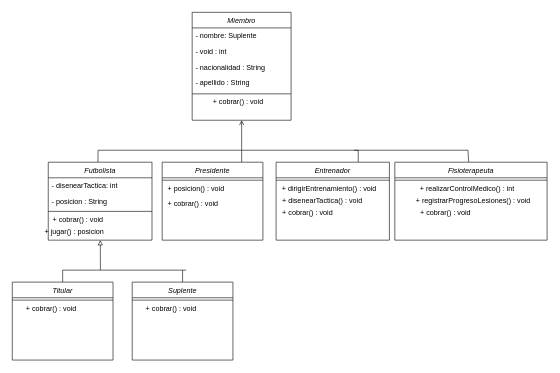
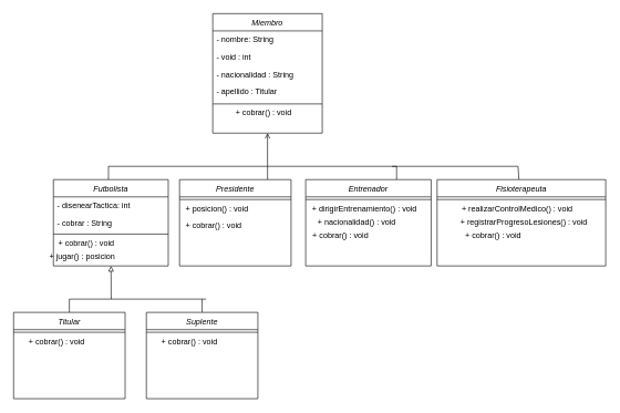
  <mxCell id="0" />
  <mxCell id="1" parent="0" />
  <mxCell id="2" value="Miembro" style="swimlane;fontStyle=2;align=center;verticalAlign=top;childLayout=stackLayout;horizontal=1;startSize=26;horizontalStack=0;resizeParent=1;resizeLast=0;collapsible=1;marginBottom=0;rounded=0;shadow=0;strokeWidth=1;" parent="1" vertex="1"><mxGeometry x="320" y="20" width="165" height="180" as="geometry"><mxRectangle x="230" y="140" width="160" height="26" as="alternateBounds" /></mxGeometry></mxCell>
- <mxCell id="3" value="- nombre: Suplente" style="text;align=left;verticalAlign=top;spacingLeft=4;spacingRight=4;overflow=hidden;rotatable=0;points=[[0,0.5],[1,0.5]];portConstraint=eastwest;" parent="2" vertex="1"><mxGeometry y="26" width="165" height="26" as="geometry" /></mxCell>
+ <mxCell id="3" value="- nombre: String" style="text;align=left;verticalAlign=top;spacingLeft=4;spacingRight=4;overflow=hidden;rotatable=0;points=[[0,0.5],[1,0.5]];portConstraint=eastwest;" parent="2" vertex="1"><mxGeometry y="26" width="165" height="26" as="geometry" /></mxCell>
  <mxCell id="4" value="- void : int" style="text;align=left;verticalAlign=top;spacingLeft=4;spacingRight=4;overflow=hidden;rotatable=0;points=[[0,0.5],[1,0.5]];portConstraint=eastwest;rounded=0;shadow=0;html=0;" parent="2" vertex="1"><mxGeometry y="52" width="165" height="26" as="geometry" /></mxCell>
  <mxCell id="5" value="- nacionalidad : String" style="text;align=left;verticalAlign=top;spacingLeft=4;spacingRight=4;overflow=hidden;rotatable=0;points=[[0,0.5],[1,0.5]];portConstraint=eastwest;rounded=0;shadow=0;html=0;" parent="2" vertex="1"><mxGeometry y="78" width="165" height="26" as="geometry" /></mxCell>
- <mxCell id="6" value="- apellido : String" style="text;align=left;verticalAlign=top;spacingLeft=4;spacingRight=4;overflow=hidden;rotatable=0;points=[[0,0.5],[1,0.5]];portConstraint=eastwest;" parent="2" vertex="1"><mxGeometry y="104" width="165" height="28" as="geometry" /></mxCell>
+ <mxCell id="6" value="- apellido : Titular" style="text;align=left;verticalAlign=top;spacingLeft=4;spacingRight=4;overflow=hidden;rotatable=0;points=[[0,0.5],[1,0.5]];portConstraint=eastwest;" parent="2" vertex="1"><mxGeometry y="104" width="165" height="28" as="geometry" /></mxCell>
  <mxCell id="7" value="" style="line;html=1;strokeWidth=1;align=left;verticalAlign=middle;spacingTop=-1;spacingLeft=3;spacingRight=3;rotatable=0;labelPosition=right;points=[];portConstraint=eastwest;" parent="2" vertex="1"><mxGeometry y="132" width="165" height="8" as="geometry" /></mxCell>
  <mxCell id="8" value="&lt;span style=&quot;text-align: left&quot;&gt;+ cobrar() : void&amp;nbsp; &amp;nbsp;&amp;nbsp;&lt;/span&gt;" style="text;html=1;align=center;verticalAlign=middle;resizable=0;points=[];autosize=1;strokeColor=none;" vertex="1" parent="2"><mxGeometry y="140" width="165" height="20" as="geometry" /></mxCell>
  <mxCell id="9" style="edgeStyle=none;rounded=0;orthogonalLoop=1;jettySize=auto;html=1;startArrow=none;startFill=0;endArrow=none;endFill=0;sourcePerimeterSpacing=0;targetPerimeterSpacing=0;strokeColor=#000000;strokeWidth=1;" edge="1" parent="1"><mxGeometry relative="1" as="geometry"><mxPoint x="163" y="250" as="targetPoint" /><mxPoint x="400" y="250" as="sourcePoint" /></mxGeometry></mxCell>
  <mxCell id="10" style="edgeStyle=none;rounded=0;orthogonalLoop=1;jettySize=auto;html=1;startArrow=none;startFill=0;endArrow=none;endFill=0;sourcePerimeterSpacing=0;targetPerimeterSpacing=0;strokeColor=#000000;strokeWidth=1;" edge="1" parent="1"><mxGeometry relative="1" as="geometry"><mxPoint x="163" y="250" as="targetPoint" /><mxPoint x="162.882" y="270" as="sourcePoint" /></mxGeometry></mxCell>
  <mxCell id="11" style="edgeStyle=none;rounded=0;orthogonalLoop=1;jettySize=auto;html=1;entryX=0.5;entryY=1;entryDx=0;entryDy=0;startArrow=none;startFill=0;endArrow=open;endFill=0;sourcePerimeterSpacing=0;targetPerimeterSpacing=0;strokeColor=#000000;strokeWidth=1;exitX=0.789;exitY=0;exitDx=0;exitDy=0;exitPerimeter=0;" edge="1" parent="1" source="12" target="2"><mxGeometry relative="1" as="geometry"><mxPoint x="403" y="266" as="sourcePoint" /></mxGeometry></mxCell>
  <mxCell id="12" value="Presidente" style="swimlane;fontStyle=2;align=center;verticalAlign=top;childLayout=stackLayout;horizontal=1;startSize=26;horizontalStack=0;resizeParent=1;resizeLast=0;collapsible=1;marginBottom=0;rounded=0;shadow=0;strokeWidth=1;" vertex="1" parent="1"><mxGeometry x="270" y="270" width="168" height="130" as="geometry"><mxRectangle x="230" y="140" width="160" height="26" as="alternateBounds" /></mxGeometry></mxCell>
  <mxCell id="13" value="" style="line;html=1;strokeWidth=1;align=left;verticalAlign=middle;spacingTop=-1;spacingLeft=3;spacingRight=3;rotatable=0;labelPosition=right;points=[];portConstraint=eastwest;" vertex="1" parent="12"><mxGeometry y="26" width="168" height="8" as="geometry" /></mxCell>
  <mxCell id="14" value="&lt;span style=&quot;text-align: left&quot;&gt;+ posicion() : void&amp;nbsp; &amp;nbsp;&amp;nbsp;&lt;span style=&quot;white-space: pre&quot;&gt;&#09;&lt;/span&gt;&amp;nbsp; &amp;nbsp; &amp;nbsp;&lt;/span&gt;" style="text;html=1;align=center;verticalAlign=middle;resizable=0;points=[];autosize=1;strokeColor=none;" vertex="1" parent="12"><mxGeometry y="34" width="168" height="20" as="geometry" /></mxCell>
  <mxCell id="15" style="edgeStyle=none;rounded=0;orthogonalLoop=1;jettySize=auto;html=1;startArrow=none;startFill=0;endArrow=none;endFill=0;sourcePerimeterSpacing=0;targetPerimeterSpacing=0;strokeColor=#000000;strokeWidth=1;" edge="1" parent="1"><mxGeometry relative="1" as="geometry"><mxPoint x="400" y="250" as="targetPoint" /><mxPoint x="597" y="270" as="sourcePoint" /><Array as="points"><mxPoint x="597" y="250" /></Array></mxGeometry></mxCell>
  <mxCell id="16" value="Entrenador" style="swimlane;fontStyle=2;align=center;verticalAlign=top;childLayout=stackLayout;horizontal=1;startSize=26;horizontalStack=0;resizeParent=1;resizeLast=0;collapsible=1;marginBottom=0;rounded=0;shadow=0;strokeWidth=1;" vertex="1" parent="1"><mxGeometry x="460" y="270" width="189" height="130" as="geometry"><mxRectangle x="230" y="140" width="160" height="26" as="alternateBounds" /></mxGeometry></mxCell>
  <mxCell id="17" value="" style="line;html=1;strokeWidth=1;align=left;verticalAlign=middle;spacingTop=-1;spacingLeft=3;spacingRight=3;rotatable=0;labelPosition=right;points=[];portConstraint=eastwest;" vertex="1" parent="16"><mxGeometry y="26" width="189" height="8" as="geometry" /></mxCell>
  <mxCell id="18" value="&lt;span style=&quot;text-align: left&quot;&gt;+ dirigirEntrenamiento() : void&amp;nbsp; &amp;nbsp;&amp;nbsp;&lt;/span&gt;" style="text;html=1;align=center;verticalAlign=middle;resizable=0;points=[];autosize=1;strokeColor=none;" vertex="1" parent="16"><mxGeometry y="34" width="189" height="20" as="geometry" /></mxCell>
- <mxCell id="19" value="+ disenearTactica() : void&amp;nbsp; &amp;nbsp; &amp;nbsp; &amp;nbsp; &amp;nbsp; &amp;nbsp;" style="text;html=1;align=center;verticalAlign=middle;resizable=0;points=[];autosize=1;strokeColor=none;" vertex="1" parent="16"><mxGeometry y="54" width="189" height="20" as="geometry" /></mxCell>
+ <mxCell id="19" value="+ nacionalidad() : void&amp;nbsp; &amp;nbsp; &amp;nbsp; &amp;nbsp; &amp;nbsp; &amp;nbsp;" style="text;html=1;align=center;verticalAlign=middle;resizable=0;points=[];autosize=1;strokeColor=none;" vertex="1" parent="16"><mxGeometry y="54" width="189" height="20" as="geometry" /></mxCell>
  <mxCell id="20" value="+ cobrar() : void&amp;nbsp;&lt;span style=&quot;white-space: pre&quot;&gt;&#09;&lt;/span&gt;&lt;span style=&quot;white-space: pre&quot;&gt;&#09;&lt;/span&gt;&lt;span style=&quot;white-space: pre&quot;&gt;&#09;&lt;/span&gt;&amp;nbsp; &amp;nbsp;" style="text;html=1;align=center;verticalAlign=middle;resizable=0;points=[];autosize=1;strokeColor=none;" vertex="1" parent="16"><mxGeometry y="74" width="189" height="20" as="geometry" /></mxCell>
  <mxCell id="21" style="edgeStyle=none;rounded=0;orthogonalLoop=1;jettySize=auto;html=1;startArrow=block;startFill=0;endArrow=none;endFill=0;sourcePerimeterSpacing=0;targetPerimeterSpacing=0;strokeColor=#000000;strokeWidth=1;" edge="1" parent="1" source="22"><mxGeometry relative="1" as="geometry"><mxPoint x="167" y="450" as="targetPoint" /></mxGeometry></mxCell>
  <mxCell id="22" value="Futbolista" style="swimlane;fontStyle=2;align=center;verticalAlign=top;childLayout=stackLayout;horizontal=1;startSize=26;horizontalStack=0;resizeParent=1;resizeLast=0;collapsible=1;marginBottom=0;rounded=0;shadow=0;strokeWidth=1;" vertex="1" parent="1"><mxGeometry x="80" y="270" width="173" height="130" as="geometry"><mxRectangle x="230" y="140" width="160" height="26" as="alternateBounds" /></mxGeometry></mxCell>
  <mxCell id="23" value="- disenearTactica: int" style="text;align=left;verticalAlign=top;spacingLeft=4;spacingRight=4;overflow=hidden;rotatable=0;points=[[0,0.5],[1,0.5]];portConstraint=eastwest;" vertex="1" parent="22"><mxGeometry y="26" width="173" height="26" as="geometry" /></mxCell>
- <mxCell id="24" value="- posicion : String" style="text;align=left;verticalAlign=top;spacingLeft=4;spacingRight=4;overflow=hidden;rotatable=0;points=[[0,0.5],[1,0.5]];portConstraint=eastwest;rounded=0;shadow=0;html=0;" vertex="1" parent="22"><mxGeometry y="52" width="173" height="26" as="geometry" /></mxCell>
+ <mxCell id="24" value="- cobrar : String" style="text;align=left;verticalAlign=top;spacingLeft=4;spacingRight=4;overflow=hidden;rotatable=0;points=[[0,0.5],[1,0.5]];portConstraint=eastwest;rounded=0;shadow=0;html=0;" vertex="1" parent="22"><mxGeometry y="52" width="173" height="26" as="geometry" /></mxCell>
  <mxCell id="25" value="" style="line;html=1;strokeWidth=1;align=left;verticalAlign=middle;spacingTop=-1;spacingLeft=3;spacingRight=3;rotatable=0;labelPosition=right;points=[];portConstraint=eastwest;" vertex="1" parent="22"><mxGeometry y="78" width="173" height="8" as="geometry" /></mxCell>
  <mxCell id="26" value="&lt;span style=&quot;text-align: left&quot;&gt;+ cobrar() : void&amp;nbsp; &amp;nbsp;&amp;nbsp;&lt;span style=&quot;white-space: pre&quot;&gt;&#09;&lt;span style=&quot;white-space: pre&quot;&gt;&#09;&lt;/span&gt;&lt;/span&gt;&lt;span style=&quot;white-space: pre&quot;&gt;&#09;&lt;/span&gt;&lt;/span&gt;" style="text;html=1;align=center;verticalAlign=middle;resizable=0;points=[];autosize=1;strokeColor=none;" vertex="1" parent="22"><mxGeometry y="86" width="173" height="20" as="geometry" /></mxCell>
  <mxCell id="27" value="+ jugar() : posicion&lt;span style=&quot;white-space: pre&quot;&gt;&#09;&lt;/span&gt;&lt;span style=&quot;white-space: pre&quot;&gt;&#09;&lt;span style=&quot;white-space: pre&quot;&gt;&#09;&lt;/span&gt;&lt;/span&gt;&lt;span style=&quot;white-space: pre&quot;&gt;&#09;&lt;/span&gt;" style="text;html=1;align=center;verticalAlign=middle;resizable=0;points=[];autosize=1;strokeColor=none;" vertex="1" parent="22"><mxGeometry y="106" width="173" height="20" as="geometry" /></mxCell>
  <mxCell id="28" value="+ cobrar() : void" style="text;html=1;align=center;verticalAlign=middle;resizable=0;points=[];autosize=1;strokeColor=none;" vertex="1" parent="1"><mxGeometry x="271" y="330" width="100" height="20" as="geometry" /></mxCell>
  <mxCell id="29" style="edgeStyle=none;rounded=0;orthogonalLoop=1;jettySize=auto;html=1;startArrow=none;startFill=0;endArrow=none;endFill=0;sourcePerimeterSpacing=0;targetPerimeterSpacing=0;strokeColor=#000000;strokeWidth=1;" edge="1" parent="1"><mxGeometry relative="1" as="geometry"><mxPoint x="780" y="250" as="targetPoint" /><mxPoint x="590" y="250" as="sourcePoint" /></mxGeometry></mxCell>
  <mxCell id="30" style="edgeStyle=none;rounded=0;orthogonalLoop=1;jettySize=auto;html=1;startArrow=none;startFill=0;endArrow=none;endFill=0;sourcePerimeterSpacing=0;targetPerimeterSpacing=0;strokeColor=#000000;strokeWidth=1;" edge="1" parent="1" source="31"><mxGeometry relative="1" as="geometry"><mxPoint x="780" y="250" as="targetPoint" /></mxGeometry></mxCell>
  <mxCell id="31" value="Fisioterapeuta" style="swimlane;fontStyle=2;align=center;verticalAlign=top;childLayout=stackLayout;horizontal=1;startSize=26;horizontalStack=0;resizeParent=1;resizeLast=0;collapsible=1;marginBottom=0;rounded=0;shadow=0;strokeWidth=1;" vertex="1" parent="1"><mxGeometry x="658" y="270" width="254" height="130" as="geometry"><mxRectangle x="230" y="140" width="160" height="26" as="alternateBounds" /></mxGeometry></mxCell>
  <mxCell id="32" value="" style="line;html=1;strokeWidth=1;align=left;verticalAlign=middle;spacingTop=-1;spacingLeft=3;spacingRight=3;rotatable=0;labelPosition=right;points=[];portConstraint=eastwest;" vertex="1" parent="31"><mxGeometry y="26" width="254" height="8" as="geometry" /></mxCell>
- <mxCell id="33" value="&lt;span style=&quot;text-align: left&quot;&gt;+ realizarControlMedico() : int&amp;nbsp; &amp;nbsp;&amp;nbsp;&lt;/span&gt;" style="text;html=1;align=center;verticalAlign=middle;resizable=0;points=[];autosize=1;strokeColor=none;" vertex="1" parent="31"><mxGeometry y="34" width="254" height="20" as="geometry" /></mxCell>
+ <mxCell id="33" value="&lt;span style=&quot;text-align: left&quot;&gt;+ realizarControlMedico() : void&amp;nbsp; &amp;nbsp;&amp;nbsp;&lt;/span&gt;" style="text;html=1;align=center;verticalAlign=middle;resizable=0;points=[];autosize=1;strokeColor=none;" vertex="1" parent="31"><mxGeometry y="34" width="254" height="20" as="geometry" /></mxCell>
  <mxCell id="34" value="&lt;span style=&quot;white-space: pre&quot;&gt;&#09;&lt;/span&gt;&amp;nbsp; &amp;nbsp; &amp;nbsp;+ registrarProgresoLesiones() : void&amp;nbsp; &amp;nbsp; &amp;nbsp; &amp;nbsp; &amp;nbsp; &amp;nbsp;" style="text;html=1;align=center;verticalAlign=middle;resizable=0;points=[];autosize=1;strokeColor=none;" vertex="1" parent="31"><mxGeometry y="54" width="254" height="20" as="geometry" /></mxCell>
  <mxCell id="35" value="+ cobrar() : void&amp;nbsp;&lt;span style=&quot;white-space: pre&quot;&gt;&#09;&lt;/span&gt;&lt;span style=&quot;white-space: pre&quot;&gt;&#09;&lt;/span&gt;&lt;span style=&quot;white-space: pre&quot;&gt;&#09;&lt;/span&gt;&amp;nbsp; &amp;nbsp;" style="text;html=1;align=center;verticalAlign=middle;resizable=0;points=[];autosize=1;strokeColor=none;" vertex="1" parent="31"><mxGeometry y="74" width="254" height="20" as="geometry" /></mxCell>
  <mxCell id="36" style="edgeStyle=none;rounded=0;orthogonalLoop=1;jettySize=auto;html=1;startArrow=none;startFill=0;endArrow=none;endFill=0;sourcePerimeterSpacing=0;targetPerimeterSpacing=0;strokeColor=#000000;strokeWidth=1;" edge="1" parent="1"><mxGeometry relative="1" as="geometry"><mxPoint x="104" y="450" as="targetPoint" /><mxPoint x="310" y="450" as="sourcePoint" /></mxGeometry></mxCell>
  <mxCell id="37" style="edgeStyle=none;rounded=0;orthogonalLoop=1;jettySize=auto;html=1;startArrow=none;startFill=0;endArrow=none;endFill=0;sourcePerimeterSpacing=0;targetPerimeterSpacing=0;strokeColor=#000000;strokeWidth=1;" edge="1" parent="1" source="38"><mxGeometry relative="1" as="geometry"><mxPoint x="104" y="450" as="targetPoint" /></mxGeometry></mxCell>
  <mxCell id="38" value="Titular" style="swimlane;fontStyle=2;align=center;verticalAlign=top;childLayout=stackLayout;horizontal=1;startSize=26;horizontalStack=0;resizeParent=1;resizeLast=0;collapsible=1;marginBottom=0;rounded=0;shadow=0;strokeWidth=1;" vertex="1" parent="1"><mxGeometry y="470" width="168" height="130" as="geometry" x="20"><mxRectangle x="230" y="140" width="160" height="26" as="alternateBounds" /></mxGeometry></mxCell>
  <mxCell id="39" value="" style="line;html=1;strokeWidth=1;align=left;verticalAlign=middle;spacingTop=-1;spacingLeft=3;spacingRight=3;rotatable=0;labelPosition=right;points=[];portConstraint=eastwest;" vertex="1" parent="38"><mxGeometry y="26" width="168" height="8" as="geometry" /></mxCell>
  <mxCell id="40" value="&lt;span style=&quot;text-align: left&quot;&gt;+ cobrar() : void&amp;nbsp; &amp;nbsp;&amp;nbsp;&lt;span style=&quot;white-space: pre&quot;&gt;&#09;&lt;/span&gt;&amp;nbsp; &amp;nbsp; &amp;nbsp;&lt;/span&gt;" style="text;html=1;align=center;verticalAlign=middle;resizable=0;points=[];autosize=1;strokeColor=none;" vertex="1" parent="38"><mxGeometry y="34" width="168" height="20" as="geometry" /></mxCell>
  <mxCell id="41" style="edgeStyle=none;rounded=0;orthogonalLoop=1;jettySize=auto;html=1;startArrow=none;startFill=0;endArrow=none;endFill=0;sourcePerimeterSpacing=0;targetPerimeterSpacing=0;strokeColor=#000000;strokeWidth=1;" edge="1" parent="1" source="42"><mxGeometry relative="1" as="geometry"><mxPoint x="304" y="450" as="targetPoint" /></mxGeometry></mxCell>
  <mxCell id="42" value="Suplente" style="swimlane;fontStyle=2;align=center;verticalAlign=top;childLayout=stackLayout;horizontal=1;startSize=26;horizontalStack=0;resizeParent=1;resizeLast=0;collapsible=1;marginBottom=0;rounded=0;shadow=0;strokeWidth=1;" vertex="1" parent="1"><mxGeometry x="220" y="470" width="168" height="130" as="geometry"><mxRectangle x="230" y="140" width="160" height="26" as="alternateBounds" /></mxGeometry></mxCell>
  <mxCell id="43" value="" style="line;html=1;strokeWidth=1;align=left;verticalAlign=middle;spacingTop=-1;spacingLeft=3;spacingRight=3;rotatable=0;labelPosition=right;points=[];portConstraint=eastwest;" vertex="1" parent="42"><mxGeometry y="26" width="168" height="8" as="geometry" /></mxCell>
  <mxCell id="44" value="&lt;span style=&quot;text-align: left&quot;&gt;+ cobrar() : void&amp;nbsp; &amp;nbsp;&amp;nbsp;&lt;span style=&quot;white-space: pre&quot;&gt;&#09;&lt;/span&gt;&amp;nbsp; &amp;nbsp; &amp;nbsp;&lt;/span&gt;" style="text;html=1;align=center;verticalAlign=middle;resizable=0;points=[];autosize=1;strokeColor=none;" vertex="1" parent="42"><mxGeometry y="34" width="168" height="20" as="geometry" /></mxCell>
